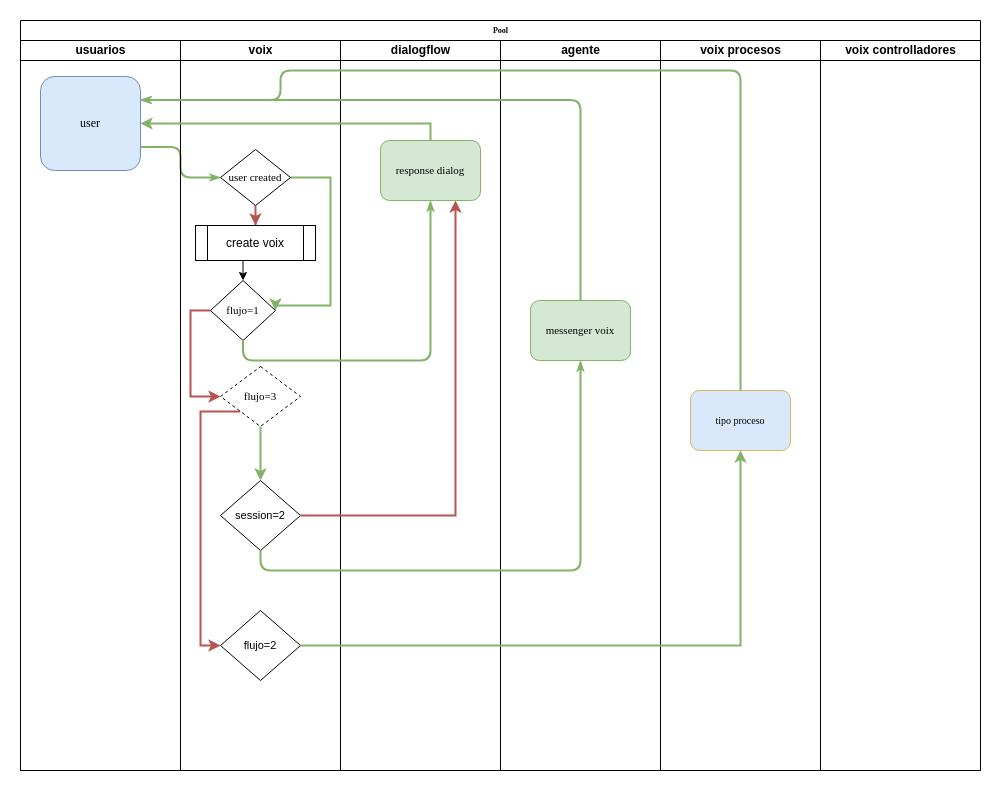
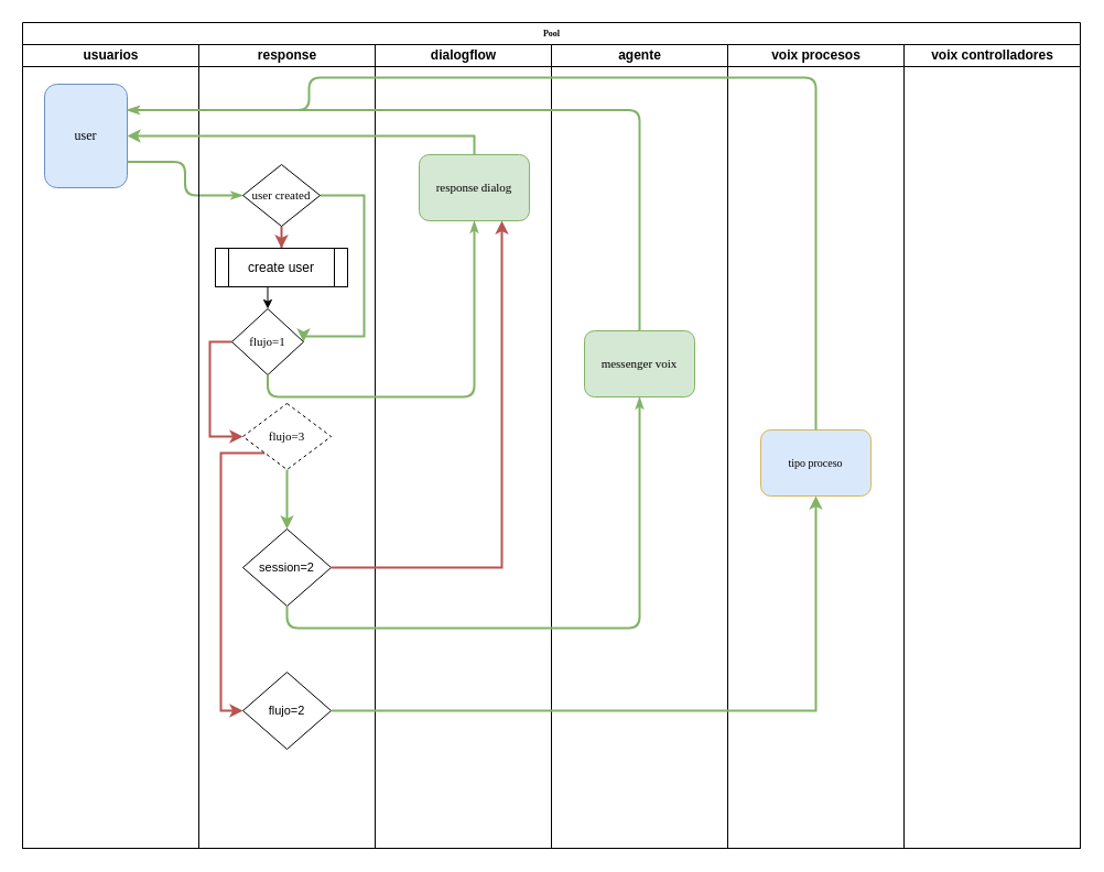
  <mxCell id="0" />
  <mxCell id="1" parent="0" />
  <mxCell id="2" value="Pool" style="swimlane;html=1;childLayout=stackLayout;startSize=20;rounded=0;shadow=0;labelBackgroundColor=none;strokeWidth=1;fontFamily=Verdana;fontSize=8;align=center;" parent="1" vertex="1"><mxGeometry x="20" y="20" width="960" height="750" as="geometry" /></mxCell>
  <mxCell id="3" value="usuarios" style="swimlane;html=1;startSize=20;" parent="2" vertex="1"><mxGeometry y="20" width="160" height="730" as="geometry" /></mxCell>
- <mxCell id="4" value="&lt;font style=&quot;font-size: 12px&quot;&gt;user&lt;/font&gt;" style="rounded=1;whiteSpace=wrap;html=1;shadow=0;labelBackgroundColor=none;strokeWidth=1;fontFamily=Verdana;fontSize=8;align=center;fillColor=#dae8fc;strokeColor=#6c8ebf;" parent="3" vertex="1"><mxGeometry x="20" y="36" width="100" height="94" as="geometry" /></mxCell>
+ <mxCell id="4" value="&lt;font style=&quot;font-size: 12px&quot;&gt;user&lt;/font&gt;" style="rounded=1;whiteSpace=wrap;html=1;shadow=0;labelBackgroundColor=none;strokeWidth=1;fontFamily=Verdana;fontSize=8;align=center;fillColor=#dae8fc;strokeColor=#6c8ebf;" parent="3" vertex="1"><mxGeometry x="20" y="36" width="75" height="94" as="geometry" /></mxCell>
  <mxCell id="5" style="edgeStyle=orthogonalEdgeStyle;rounded=1;html=1;labelBackgroundColor=none;startArrow=none;startFill=0;startSize=5;endArrow=classicThin;endFill=1;endSize=5;jettySize=auto;orthogonalLoop=1;strokeWidth=2;fontFamily=Verdana;fontSize=8;entryX=0;entryY=0.5;entryDx=0;entryDy=0;fillColor=#d5e8d4;strokeColor=#82b366;exitX=1;exitY=0.75;exitDx=0;exitDy=0;" parent="2" source="4" target="9" edge="1"><mxGeometry relative="1" as="geometry"><mxPoint x="200" y="115" as="targetPoint" /></mxGeometry></mxCell>
- <mxCell id="6" value="voix" style="swimlane;html=1;startSize=20;" parent="2" vertex="1"><mxGeometry x="160" y="20" width="160" height="730" as="geometry" /></mxCell>
+ <mxCell id="6" value="response" style="swimlane;html=1;startSize=20;" parent="2" vertex="1"><mxGeometry x="160" y="20" width="160" height="730" as="geometry" /></mxCell>
  <mxCell id="7" style="edgeStyle=orthogonalEdgeStyle;rounded=0;orthogonalLoop=1;jettySize=auto;html=1;fillColor=#f8cecc;strokeColor=#b85450;strokeWidth=2;" edge="1" parent="6" source="9" target="11"><mxGeometry relative="1" as="geometry" /></mxCell>
  <mxCell id="8" style="edgeStyle=orthogonalEdgeStyle;rounded=0;orthogonalLoop=1;jettySize=auto;html=1;entryX=1;entryY=0.5;entryDx=0;entryDy=0;fillColor=#d5e8d4;strokeColor=#82b366;strokeWidth=2;" edge="1" parent="6" source="9" target="13"><mxGeometry relative="1" as="geometry"><Array as="points"><mxPoint x="150" y="137" /><mxPoint x="150" y="265" /></Array></mxGeometry></mxCell>
  <mxCell id="9" value="&lt;font style=&quot;font-size: 11px&quot;&gt;user created&lt;/font&gt;" style="rhombus;whiteSpace=wrap;html=1;rounded=0;shadow=0;labelBackgroundColor=none;strokeWidth=1;fontFamily=Verdana;fontSize=8;align=center;" vertex="1" parent="6"><mxGeometry x="40" y="109" width="70" height="56" as="geometry" /></mxCell>
  <mxCell id="10" style="edgeStyle=orthogonalEdgeStyle;rounded=0;orthogonalLoop=1;jettySize=auto;html=1;exitX=0.5;exitY=1;exitDx=0;exitDy=0;entryX=0.5;entryY=0;entryDx=0;entryDy=0;strokeWidth=1;" edge="1" parent="6" source="11" target="13"><mxGeometry relative="1" as="geometry" /></mxCell>
- <mxCell id="11" value="create voix" style="shape=process;whiteSpace=wrap;html=1;backgroundOutline=1;" vertex="1" parent="6"><mxGeometry x="15" y="185" width="120" height="35" as="geometry" /></mxCell>
+ <mxCell id="11" value="create user" style="shape=process;whiteSpace=wrap;html=1;backgroundOutline=1;" vertex="1" parent="6"><mxGeometry x="15" y="185" width="120" height="35" as="geometry" /></mxCell>
  <mxCell id="12" style="edgeStyle=orthogonalEdgeStyle;rounded=0;orthogonalLoop=1;jettySize=auto;html=1;exitX=0;exitY=0.5;exitDx=0;exitDy=0;entryX=0;entryY=0.5;entryDx=0;entryDy=0;fillColor=#f8cecc;strokeColor=#b85450;strokeWidth=2;" edge="1" parent="6" source="13" target="16"><mxGeometry relative="1" as="geometry" /></mxCell>
  <mxCell id="13" value="&lt;font style=&quot;font-size: 11px&quot;&gt;flujo=1&lt;/font&gt;" style="rhombus;whiteSpace=wrap;html=1;rounded=0;shadow=0;labelBackgroundColor=none;strokeWidth=1;fontFamily=Verdana;fontSize=8;align=center;" vertex="1" parent="6"><mxGeometry x="30" y="240" width="65" height="60" as="geometry" /></mxCell>
  <mxCell id="14" style="edgeStyle=orthogonalEdgeStyle;rounded=0;orthogonalLoop=1;jettySize=auto;html=1;exitX=0.5;exitY=1;exitDx=0;exitDy=0;entryX=0.5;entryY=0;entryDx=0;entryDy=0;strokeWidth=2;fillColor=#d5e8d4;strokeColor=#82b366;" edge="1" parent="6" source="16" target="17"><mxGeometry relative="1" as="geometry" /></mxCell>
  <mxCell id="15" style="edgeStyle=orthogonalEdgeStyle;rounded=0;orthogonalLoop=1;jettySize=auto;html=1;exitX=0;exitY=1;exitDx=0;exitDy=0;entryX=0;entryY=0.5;entryDx=0;entryDy=0;strokeWidth=2;fillColor=#f8cecc;strokeColor=#b85450;" edge="1" parent="6" source="16" target="18"><mxGeometry relative="1" as="geometry"><Array as="points"><mxPoint x="20" y="371" /><mxPoint x="20" y="605" /></Array></mxGeometry></mxCell>
  <mxCell id="16" value="&lt;font style=&quot;font-size: 11px&quot;&gt;flujo=3&lt;/font&gt;" style="rhombus;whiteSpace=wrap;html=1;rounded=0;shadow=0;labelBackgroundColor=none;strokeWidth=1;fontFamily=Verdana;fontSize=8;align=center;dashed=1;" parent="6" vertex="1"><mxGeometry x="40" y="326" width="80" height="60" as="geometry" /></mxCell>
  <mxCell id="17" value="&lt;font style=&quot;font-size: 11px&quot;&gt;session=2&lt;/font&gt;" style="rhombus;whiteSpace=wrap;html=1;" vertex="1" parent="6"><mxGeometry x="40" y="440" width="80" height="70" as="geometry" /></mxCell>
  <mxCell id="18" value="&lt;font style=&quot;font-size: 11px&quot;&gt;flujo=2&lt;/font&gt;" style="rhombus;whiteSpace=wrap;html=1;" vertex="1" parent="6"><mxGeometry x="40" y="570" width="80" height="70" as="geometry" /></mxCell>
  <mxCell id="19" value="dialogflow" style="swimlane;html=1;startSize=20;" parent="2" vertex="1"><mxGeometry x="320" y="20" width="160" height="730" as="geometry" /></mxCell>
  <mxCell id="20" value="&lt;font style=&quot;font-size: 11px&quot;&gt;response dialog&lt;/font&gt;" style="rounded=1;whiteSpace=wrap;html=1;shadow=0;labelBackgroundColor=none;strokeWidth=1;fontFamily=Verdana;fontSize=8;align=center;fillColor=#d5e8d4;strokeColor=#82b366;" parent="19" vertex="1"><mxGeometry x="40" y="100" width="100" height="60" as="geometry" /></mxCell>
  <mxCell id="21" value="agente" style="swimlane;html=1;startSize=20;" parent="2" vertex="1"><mxGeometry x="480" y="20" width="160" height="730" as="geometry" /></mxCell>
  <mxCell id="22" value="&lt;font style=&quot;font-size: 11px&quot;&gt;messenger voix&lt;/font&gt;" style="rounded=1;whiteSpace=wrap;html=1;shadow=0;labelBackgroundColor=none;strokeWidth=1;fontFamily=Verdana;fontSize=8;align=center;fillColor=#d5e8d4;strokeColor=#82b366;" vertex="1" parent="21"><mxGeometry x="30" y="260" width="100" height="60" as="geometry" /></mxCell>
  <mxCell id="23" value="voix procesos" style="swimlane;html=1;startSize=20;" parent="2" vertex="1"><mxGeometry x="640" y="20" width="160" height="730" as="geometry" /></mxCell>
  <mxCell id="24" value="&lt;font style=&quot;font-size: 10px&quot;&gt;tipo proceso&lt;/font&gt;" style="rounded=1;whiteSpace=wrap;html=1;shadow=0;labelBackgroundColor=none;strokeWidth=1;fontFamily=Verdana;fontSize=8;align=center;fillColor=#dae8fc;strokeColor=#d6b656;" parent="23" vertex="1"><mxGeometry x="30" y="350" width="100" height="60" as="geometry" /></mxCell>
  <mxCell id="25" value="voix controlladores" style="swimlane;html=1;startSize=20;" parent="2" vertex="1"><mxGeometry x="800" y="20" width="160" height="730" as="geometry" /></mxCell>
  <mxCell id="26" style="edgeStyle=orthogonalEdgeStyle;rounded=1;html=1;labelBackgroundColor=none;startArrow=none;startFill=0;startSize=5;endArrow=classicThin;endFill=1;endSize=5;jettySize=auto;orthogonalLoop=1;strokeWidth=2;fontFamily=Verdana;fontSize=8;exitX=0.5;exitY=1;exitDx=0;exitDy=0;fillColor=#d5e8d4;strokeColor=#82b366;entryX=0.5;entryY=1;entryDx=0;entryDy=0;" edge="1" parent="2" source="13" target="20"><mxGeometry relative="1" as="geometry"><mxPoint x="240" y="285" as="sourcePoint" /><mxPoint x="410" y="150" as="targetPoint" /></mxGeometry></mxCell>
  <mxCell id="27" style="edgeStyle=orthogonalEdgeStyle;rounded=0;orthogonalLoop=1;jettySize=auto;html=1;entryX=1;entryY=0.5;entryDx=0;entryDy=0;fillColor=#d5e8d4;strokeColor=#82b366;strokeWidth=2;" edge="1" parent="2" source="20" target="4"><mxGeometry relative="1" as="geometry"><Array as="points"><mxPoint x="410" y="103" /></Array></mxGeometry></mxCell>
  <mxCell id="28" style="edgeStyle=orthogonalEdgeStyle;rounded=1;html=1;labelBackgroundColor=none;startArrow=none;startFill=0;startSize=5;endArrow=classicThin;endFill=1;endSize=5;jettySize=auto;orthogonalLoop=1;strokeWidth=2;fontFamily=Verdana;fontSize=8;exitX=0.5;exitY=0;exitDx=0;exitDy=0;fillColor=#d5e8d4;strokeColor=#82b366;entryX=1;entryY=0.25;entryDx=0;entryDy=0;" edge="1" parent="2" source="22" target="4"><mxGeometry relative="1" as="geometry"><mxPoint x="410" y="210" as="sourcePoint" /><mxPoint x="590" y="70" as="targetPoint" /></mxGeometry></mxCell>
  <mxCell id="29" style="edgeStyle=orthogonalEdgeStyle;rounded=1;html=1;labelBackgroundColor=none;startArrow=none;startFill=0;startSize=5;endArrow=classicThin;endFill=1;endSize=5;jettySize=auto;orthogonalLoop=1;strokeWidth=2;fontFamily=Verdana;fontSize=8;exitX=0.5;exitY=1;exitDx=0;exitDy=0;fillColor=#d5e8d4;strokeColor=#82b366;entryX=0.5;entryY=1;entryDx=0;entryDy=0;" edge="1" parent="2" source="17" target="22"><mxGeometry relative="1" as="geometry"><mxPoint x="290" y="490" as="sourcePoint" /><mxPoint x="470" y="350" as="targetPoint" /><Array as="points"><mxPoint x="240" y="550" /><mxPoint x="560" y="550" /></Array></mxGeometry></mxCell>
  <mxCell id="30" style="edgeStyle=orthogonalEdgeStyle;rounded=0;orthogonalLoop=1;jettySize=auto;html=1;exitX=1;exitY=0.5;exitDx=0;exitDy=0;entryX=0.75;entryY=1;entryDx=0;entryDy=0;strokeWidth=2;fillColor=#f8cecc;strokeColor=#b85450;" edge="1" parent="2" source="17" target="20"><mxGeometry relative="1" as="geometry" /></mxCell>
  <mxCell id="31" style="edgeStyle=orthogonalEdgeStyle;rounded=0;orthogonalLoop=1;jettySize=auto;html=1;strokeWidth=2;fillColor=#d5e8d4;strokeColor=#82b366;" edge="1" parent="2" source="18" target="24"><mxGeometry relative="1" as="geometry" /></mxCell>
  <mxCell id="32" style="edgeStyle=orthogonalEdgeStyle;rounded=1;html=1;labelBackgroundColor=none;startArrow=none;startFill=0;startSize=5;endArrow=classicThin;endFill=1;endSize=5;jettySize=auto;orthogonalLoop=1;strokeWidth=2;fontFamily=Verdana;fontSize=8;exitX=0.5;exitY=0;exitDx=0;exitDy=0;fillColor=#d5e8d4;strokeColor=#82b366;entryX=1;entryY=0.25;entryDx=0;entryDy=0;" edge="1" parent="2" source="24" target="4"><mxGeometry relative="1" as="geometry"><mxPoint x="860" y="256" as="sourcePoint" /><mxPoint x="420" y="56" as="targetPoint" /><Array as="points"><mxPoint x="720" y="50" /><mxPoint x="260" y="50" /><mxPoint x="260" y="80" /></Array></mxGeometry></mxCell>
